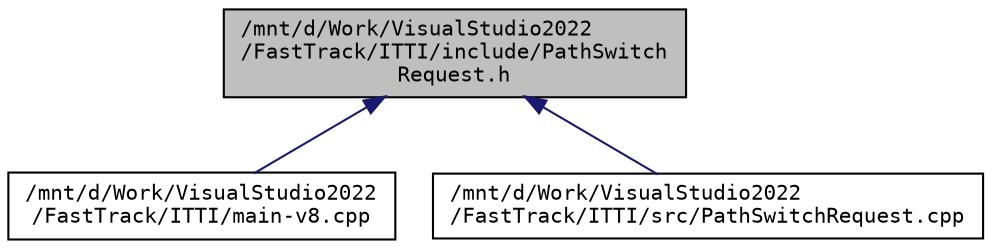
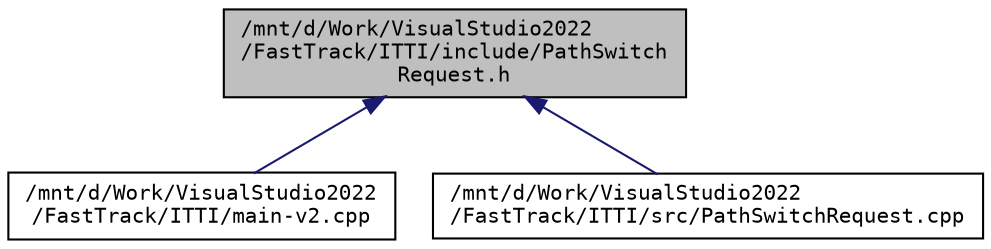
  digraph {
    fontname="DejaVu Sans Mono"
    node [color=black fillcolor=white fontname="DejaVu Sans Mono" fontsize=10 shape=record style=filled]
    edge [color=midnightblue dir=back fontname="DejaVu Sans Mono" fontsize=10 labelfontname=Helvetica labelfontsize=10 style=solid]
    n1 [fillcolor=grey75 fontcolor=black height=0.2 label="/mnt/d/Work/VisualStudio2022\l/FastTrack/ITTI/include/PathSwitch\lRequest.h" width=0.4]
-   n2 [height=0.2 label="/mnt/d/Work/VisualStudio2022\l/FastTrack/ITTI/main-v8.cpp" width=0.4]
+   n2 [height=0.2 label="/mnt/d/Work/VisualStudio2022\l/FastTrack/ITTI/main-v2.cpp" width=0.4]
    n3 [height=0.2 label="/mnt/d/Work/VisualStudio2022\l/FastTrack/ITTI/src/PathSwitchRequest.cpp" width=0.4]
    n1 -> n2
    n1 -> n3
  }
